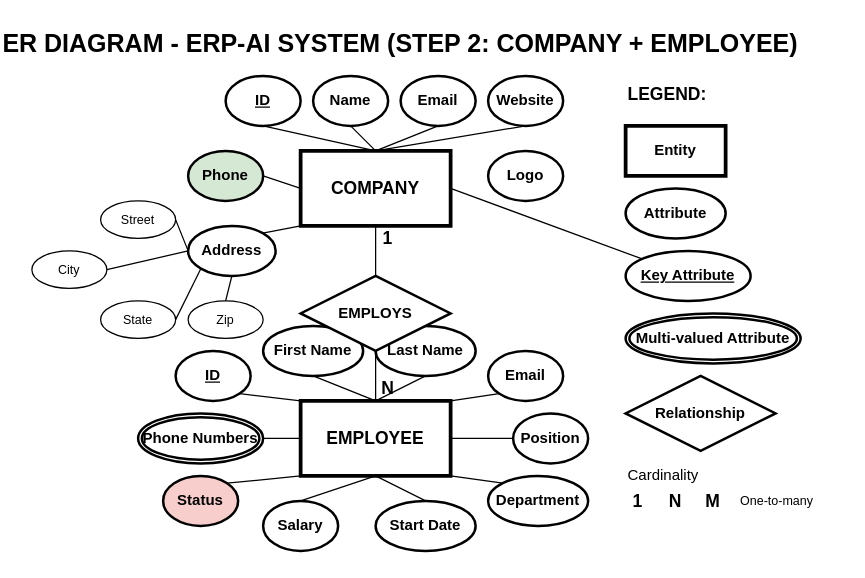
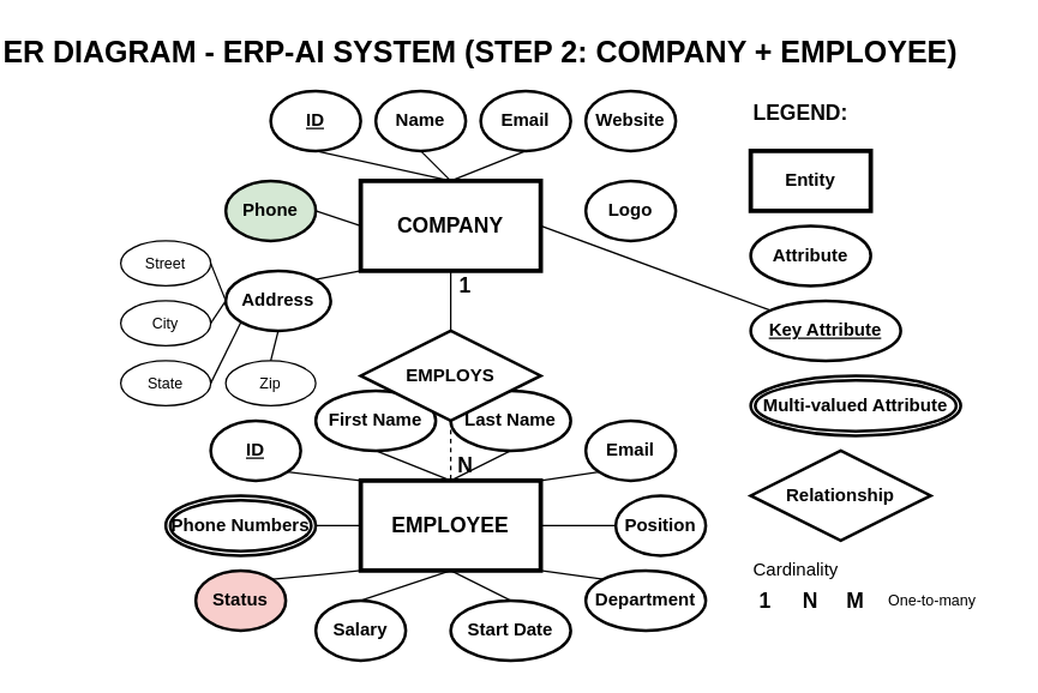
  <mxCell id="0" />
  <mxCell id="1" parent="0" />
  <mxCell id="2" value="ER DIAGRAM - ERP-AI SYSTEM (STEP 2: COMPANY + EMPLOYEE)" style="text;spacingTop=-5;align=center;fontSize=20;fontStyle=1" parent="1" vertex="1"><mxGeometry x="20" y="20" width="600" height="40" as="geometry" /></mxCell>
  <mxCell id="3" value="COMPANY" style="whiteSpace=wrap;align=center;verticalAlign=middle;fontStyle=1;strokeWidth=3;fillColor=#FFFFFF;fontSize=14;" parent="1" vertex="1"><mxGeometry x="240" y="120" width="120" height="60" as="geometry" /></mxCell>
  <mxCell id="4" value="&lt;u&gt;ID&lt;/u&gt;" style="ellipse;whiteSpace=wrap;html=1;align=center;fontStyle=1;strokeWidth=2;fillColor=#FFFFFF;fontSize=12;" parent="1" vertex="1"><mxGeometry x="180" y="60" width="60" height="40" as="geometry" /></mxCell>
  <mxCell id="5" value="Name" style="ellipse;whiteSpace=wrap;html=1;align=center;fontStyle=1;strokeWidth=2;fillColor=#FFFFFF;fontSize=12;" parent="1" vertex="1"><mxGeometry x="250" y="60" width="60" height="40" as="geometry" /></mxCell>
  <mxCell id="6" value="Email" style="ellipse;whiteSpace=wrap;html=1;align=center;fontStyle=1;strokeWidth=2;fillColor=#FFFFFF;fontSize=12;" parent="1" vertex="1"><mxGeometry x="320" y="60" width="60" height="40" as="geometry" /></mxCell>
  <mxCell id="7" value="Website" style="ellipse;whiteSpace=wrap;html=1;align=center;fontStyle=1;strokeWidth=2;fillColor=#FFFFFF;fontSize=12;" parent="1" vertex="1"><mxGeometry x="390" y="60" width="60" height="40" as="geometry" /></mxCell>
  <mxCell id="8" value="Logo" style="ellipse;whiteSpace=wrap;html=1;align=center;fontStyle=1;strokeWidth=2;fillColor=#FFFFFF;fontSize=12;" parent="1" vertex="1"><mxGeometry x="390" y="120" width="60" height="40" as="geometry" /></mxCell>
  <mxCell id="9" value="Phone" style="ellipse;whiteSpace=wrap;html=1;align=center;fontStyle=1;strokeWidth=2;fillColor=#d5e8d4;fontSize=12;" parent="1" vertex="1"><mxGeometry x="150" y="120" width="60" height="40" as="geometry" /></mxCell>
  <mxCell id="10" value="Address" style="ellipse;whiteSpace=wrap;html=1;align=center;fontStyle=1;strokeWidth=2;fillColor=#FFFFFF;fontSize=12;" parent="1" vertex="1"><mxGeometry x="150" y="180" width="70" height="40" as="geometry" /></mxCell>
  <mxCell id="11" value="Street" style="ellipse;whiteSpace=wrap;html=1;align=center;fontStyle=0;strokeWidth=1;fillColor=#FFFFFF;fontSize=10;" parent="1" vertex="1"><mxGeometry x="80" y="160" width="60" height="30" as="geometry" /></mxCell>
- <mxCell id="12" value="City" style="ellipse;whiteSpace=wrap;html=1;align=center;fontStyle=0;strokeWidth=1;fillColor=#FFFFFF;fontSize=10;" parent="1" vertex="1"><mxGeometry x="25" y="200" width="60" height="30" as="geometry" /></mxCell>
+ <mxCell id="12" value="City" style="ellipse;whiteSpace=wrap;html=1;align=center;fontStyle=0;strokeWidth=1;fillColor=#FFFFFF;fontSize=10;" parent="1" vertex="1"><mxGeometry x="80" y="200" width="60" height="30" as="geometry" /></mxCell>
  <mxCell id="13" value="State" style="ellipse;whiteSpace=wrap;html=1;align=center;fontStyle=0;strokeWidth=1;fillColor=#FFFFFF;fontSize=10;" parent="1" vertex="1"><mxGeometry x="80" y="240" width="60" height="30" as="geometry" /></mxCell>
  <mxCell id="14" value="Zip" style="ellipse;whiteSpace=wrap;html=1;align=center;fontStyle=0;strokeWidth=1;fillColor=#FFFFFF;fontSize=10;" parent="1" vertex="1"><mxGeometry x="150" y="240" width="60" height="30" as="geometry" /></mxCell>
  <mxCell id="15" value="" style="endArrow=none;html=1;rounded=0;exitX=0.5;exitY=0;exitDx=0;exitDy=0;entryX=0.5;entryY=1;entryDx=0;entryDy=0;" parent="1" source="3" target="4" edge="1"><mxGeometry relative="1" as="geometry" /></mxCell>
  <mxCell id="16" value="" style="endArrow=none;html=1;rounded=0;exitX=0.5;exitY=0;exitDx=0;exitDy=0;entryX=0.5;entryY=1;entryDx=0;entryDy=0;" parent="1" source="3" target="5" edge="1"><mxGeometry relative="1" as="geometry" /></mxCell>
  <mxCell id="17" value="" style="endArrow=none;html=1;rounded=0;exitX=0.5;exitY=0;exitDx=0;exitDy=0;entryX=0.5;entryY=1;entryDx=0;entryDy=0;" parent="1" source="3" target="6" edge="1"><mxGeometry relative="1" as="geometry" /></mxCell>
- <mxCell id="18" value="" style="endArrow=none;html=1;rounded=0;exitX=0.5;exitY=0;exitDx=0;exitDy=0;entryX=0.5;entryY=1;entryDx=0;entryDy=0;" parent="1" source="3" target="7" edge="1"><mxGeometry relative="1" as="geometry" /></mxCell>
  <mxCell id="19" value="" style="endArrow=none;html=1;rounded=0;exitX=1;exitY=0.5;exitDx=0;exitDy=0;" parent="1" source="3" target="55" edge="1"><mxGeometry relative="1" as="geometry" /></mxCell>
  <mxCell id="20" value="" style="endArrow=none;html=1;rounded=0;exitX=0;exitY=0.5;exitDx=0;exitDy=0;entryX=1;entryY=0.5;entryDx=0;entryDy=0;" parent="1" source="3" target="9" edge="1"><mxGeometry relative="1" as="geometry" /></mxCell>
  <mxCell id="21" value="" style="endArrow=none;html=1;rounded=0;exitX=0;exitY=1;exitDx=0;exitDy=0;entryX=1;entryY=0;entryDx=0;entryDy=0;" parent="1" source="3" target="10" edge="1"><mxGeometry relative="1" as="geometry" /></mxCell>
  <mxCell id="22" value="" style="endArrow=none;html=1;rounded=0;exitX=0;exitY=0.5;exitDx=0;exitDy=0;entryX=1;entryY=0.5;entryDx=0;entryDy=0;" parent="1" source="10" target="11" edge="1"><mxGeometry relative="1" as="geometry" /></mxCell>
  <mxCell id="23" value="" style="endArrow=none;html=1;rounded=0;exitX=0;exitY=0.5;exitDx=0;exitDy=0;entryX=1;entryY=0.5;entryDx=0;entryDy=0;" parent="1" source="10" target="12" edge="1"><mxGeometry relative="1" as="geometry" /></mxCell>
  <mxCell id="24" value="" style="endArrow=none;html=1;rounded=0;exitX=0;exitY=1;exitDx=0;exitDy=0;entryX=1;entryY=0.5;entryDx=0;entryDy=0;" parent="1" source="10" target="13" edge="1"><mxGeometry relative="1" as="geometry" /></mxCell>
  <mxCell id="25" value="" style="endArrow=none;html=1;rounded=0;exitX=0.5;exitY=1;exitDx=0;exitDy=0;entryX=0.5;entryY=0;entryDx=0;entryDy=0;" parent="1" source="10" target="14" edge="1"><mxGeometry relative="1" as="geometry" /></mxCell>
  <mxCell id="26" value="EMPLOYEE" style="whiteSpace=wrap;align=center;verticalAlign=middle;fontStyle=1;strokeWidth=3;fillColor=#FFFFFF;fontSize=14;" parent="1" vertex="1"><mxGeometry x="240" y="320" width="120" height="60" as="geometry" /></mxCell>
  <mxCell id="27" value="&lt;u&gt;ID&lt;/u&gt;" style="ellipse;whiteSpace=wrap;html=1;align=center;fontStyle=1;strokeWidth=2;fillColor=#FFFFFF;fontSize=12;" parent="1" vertex="1"><mxGeometry x="140" y="280" width="60" height="40" as="geometry" /></mxCell>
  <mxCell id="28" value="First Name" style="ellipse;whiteSpace=wrap;html=1;align=center;fontStyle=1;strokeWidth=2;fillColor=#FFFFFF;fontSize=12;" parent="1" vertex="1"><mxGeometry x="210" y="260" width="80" height="40" as="geometry" /></mxCell>
  <mxCell id="29" value="Last Name" style="ellipse;whiteSpace=wrap;html=1;align=center;fontStyle=1;strokeWidth=2;fillColor=#FFFFFF;fontSize=12;" parent="1" vertex="1"><mxGeometry x="300" y="260" width="80" height="40" as="geometry" /></mxCell>
  <mxCell id="30" value="Email" style="ellipse;whiteSpace=wrap;html=1;align=center;fontStyle=1;strokeWidth=2;fillColor=#FFFFFF;fontSize=12;" parent="1" vertex="1"><mxGeometry x="390" y="280" width="60" height="40" as="geometry" /></mxCell>
  <mxCell id="31" value="Position" style="ellipse;whiteSpace=wrap;html=1;align=center;fontStyle=1;strokeWidth=2;fillColor=#FFFFFF;fontSize=12;" parent="1" vertex="1"><mxGeometry x="410" y="330" width="60" height="40" as="geometry" /></mxCell>
  <mxCell id="32" value="Department" style="ellipse;whiteSpace=wrap;html=1;align=center;fontStyle=1;strokeWidth=2;fillColor=#FFFFFF;fontSize=12;" parent="1" vertex="1"><mxGeometry x="390" y="380" width="80" height="40" as="geometry" /></mxCell>
  <mxCell id="33" value="Start Date" style="ellipse;whiteSpace=wrap;html=1;align=center;fontStyle=1;strokeWidth=2;fillColor=#FFFFFF;fontSize=12;" parent="1" vertex="1"><mxGeometry x="300" y="400" width="80" height="40" as="geometry" /></mxCell>
  <mxCell id="34" value="Salary" style="ellipse;whiteSpace=wrap;html=1;align=center;fontStyle=1;strokeWidth=2;fillColor=#FFFFFF;fontSize=12;" parent="1" vertex="1"><mxGeometry x="210" y="400" width="60" height="40" as="geometry" /></mxCell>
  <mxCell id="35" value="Status" style="ellipse;whiteSpace=wrap;html=1;align=center;fontStyle=1;strokeWidth=2;fillColor=#f8cecc;fontSize=12;" parent="1" vertex="1"><mxGeometry x="130" y="380" width="60" height="40" as="geometry" /></mxCell>
  <mxCell id="36" value="Phone Numbers" style="ellipse;shape=doubleEllipse;margin=3;whiteSpace=wrap;html=1;align=center;fontStyle=1;strokeWidth=2;fillColor=#FFFFFF;fontSize=12;" parent="1" vertex="1"><mxGeometry x="110" y="330" width="100" height="40" as="geometry" /></mxCell>
  <mxCell id="37" value="" style="endArrow=none;html=1;rounded=0;exitX=0;exitY=0;exitDx=0;exitDy=0;entryX=1;entryY=1;entryDx=0;entryDy=0;" parent="1" source="26" target="27" edge="1"><mxGeometry relative="1" as="geometry" /></mxCell>
  <mxCell id="38" value="" style="endArrow=none;html=1;rounded=0;exitX=0.5;exitY=0;exitDx=0;exitDy=0;entryX=0.5;entryY=1;entryDx=0;entryDy=0;" parent="1" source="26" target="28" edge="1"><mxGeometry relative="1" as="geometry" /></mxCell>
  <mxCell id="39" value="" style="endArrow=none;html=1;rounded=0;exitX=0.5;exitY=0;exitDx=0;exitDy=0;entryX=0.5;entryY=1;entryDx=0;entryDy=0;" parent="1" source="26" target="29" edge="1"><mxGeometry relative="1" as="geometry" /></mxCell>
  <mxCell id="40" value="" style="endArrow=none;html=1;rounded=0;exitX=1;exitY=0;exitDx=0;exitDy=0;entryX=0;entryY=1;entryDx=0;entryDy=0;" parent="1" source="26" target="30" edge="1"><mxGeometry relative="1" as="geometry" /></mxCell>
  <mxCell id="41" value="" style="endArrow=none;html=1;rounded=0;exitX=1;exitY=0.5;exitDx=0;exitDy=0;entryX=0;entryY=0.5;entryDx=0;entryDy=0;" parent="1" source="26" target="31" edge="1"><mxGeometry relative="1" as="geometry" /></mxCell>
  <mxCell id="42" value="" style="endArrow=none;html=1;rounded=0;exitX=1;exitY=1;exitDx=0;exitDy=0;entryX=0;entryY=0;entryDx=0;entryDy=0;" parent="1" source="26" target="32" edge="1"><mxGeometry relative="1" as="geometry" /></mxCell>
  <mxCell id="43" value="" style="endArrow=none;html=1;rounded=0;exitX=0.5;exitY=1;exitDx=0;exitDy=0;entryX=0.5;entryY=0;entryDx=0;entryDy=0;" parent="1" source="26" target="33" edge="1"><mxGeometry relative="1" as="geometry" /></mxCell>
  <mxCell id="44" value="" style="endArrow=none;html=1;rounded=0;exitX=0.5;exitY=1;exitDx=0;exitDy=0;entryX=0.5;entryY=0;entryDx=0;entryDy=0;" parent="1" source="26" target="34" edge="1"><mxGeometry relative="1" as="geometry" /></mxCell>
  <mxCell id="45" value="" style="endArrow=none;html=1;rounded=0;exitX=0;exitY=1;exitDx=0;exitDy=0;entryX=1;entryY=0;entryDx=0;entryDy=0;" parent="1" source="26" target="35" edge="1"><mxGeometry relative="1" as="geometry" /></mxCell>
  <mxCell id="46" value="" style="endArrow=none;html=1;rounded=0;exitX=0;exitY=0.5;exitDx=0;exitDy=0;entryX=1;entryY=0.5;entryDx=0;entryDy=0;" parent="1" source="26" target="36" edge="1"><mxGeometry relative="1" as="geometry" /></mxCell>
  <mxCell id="47" value="EMPLOYS" style="shape=rhombus;perimeter=rhombusPerimeter;whiteSpace=wrap;html=1;align=center;fontStyle=1;strokeWidth=2;fillColor=#FFFFFF;fontSize=12;" parent="1" vertex="1"><mxGeometry x="240" y="220" width="120" height="60" as="geometry" /></mxCell>
  <mxCell id="48" value="" style="endArrow=none;html=1;rounded=0;exitX=0.5;exitY=1;exitDx=0;exitDy=0;entryX=0.5;entryY=0;entryDx=0;entryDy=0;" parent="1" source="3" target="47" edge="1"><mxGeometry relative="1" as="geometry" /></mxCell>
- <mxCell id="49" value="" style="endArrow=none;html=1;rounded=0;exitX=0.5;exitY=1;exitDx=0;exitDy=0;entryX=0.5;entryY=0;entryDx=0;entryDy=0;" parent="1" source="47" target="26" edge="1"><mxGeometry relative="1" as="geometry" /></mxCell>
+ <mxCell id="49" value="" style="endArrow=none;html=1;rounded=0;exitX=0.5;exitY=1;exitDx=0;exitDy=0;entryX=0.5;entryY=0;entryDx=0;entryDy=0;dashed=1;" parent="1" source="47" target="26" edge="1"><mxGeometry relative="1" as="geometry" /></mxCell>
  <mxCell id="50" value="1" style="text;html=1;strokeColor=none;fillColor=none;align=center;verticalAlign=middle;whiteSpace=wrap;rounded=0;fontSize=14;fontStyle=1" parent="1" vertex="1"><mxGeometry x="300" y="180" width="20" height="20" as="geometry" /></mxCell>
  <mxCell id="51" value="N" style="text;html=1;strokeColor=none;fillColor=none;align=center;verticalAlign=middle;whiteSpace=wrap;rounded=0;fontSize=14;fontStyle=1" parent="1" vertex="1"><mxGeometry x="300" y="300" width="20" height="20" as="geometry" /></mxCell>
  <mxCell id="52" value="LEGEND:" style="text;html=1;strokeColor=none;fillColor=none;align=left;verticalAlign=middle;whiteSpace=wrap;rounded=0;fontStyle=1;fontSize=14;" vertex="1" parent="1"><mxGeometry x="500" y="60" width="80" height="30" as="geometry" /></mxCell>
  <mxCell id="53" value="Entity" style="whiteSpace=wrap;align=center;verticalAlign=middle;fontStyle=1;strokeWidth=3;fillColor=#FFFFFF;fontSize=12;" vertex="1" parent="1"><mxGeometry x="500" y="100" width="80" height="40" as="geometry" /></mxCell>
  <mxCell id="54" value="Attribute" style="ellipse;whiteSpace=wrap;html=1;align=center;fontStyle=1;strokeWidth=2;fillColor=#FFFFFF;fontSize=12;" vertex="1" parent="1"><mxGeometry x="500" y="150" width="80" height="40" as="geometry" /></mxCell>
  <mxCell id="55" value="&lt;u&gt;Key Attribute&lt;/u&gt;" style="ellipse;whiteSpace=wrap;html=1;align=center;fontStyle=1;strokeWidth=2;fillColor=#FFFFFF;fontSize=12;" vertex="1" parent="1"><mxGeometry x="500" y="200" width="100" height="40" as="geometry" /></mxCell>
  <mxCell id="56" value="Multi-valued Attribute" style="ellipse;shape=doubleEllipse;margin=3;whiteSpace=wrap;html=1;align=center;fontStyle=1;strokeWidth=2;fillColor=#FFFFFF;fontSize=12;" vertex="1" parent="1"><mxGeometry x="500" y="250" width="140" height="40" as="geometry" /></mxCell>
  <mxCell id="57" value="Relationship" style="shape=rhombus;perimeter=rhombusPerimeter;whiteSpace=wrap;html=1;align=center;fontStyle=1;strokeWidth=2;fillColor=#FFFFFF;fontSize=12;" vertex="1" parent="1"><mxGeometry x="500" y="300" width="120" height="60" as="geometry" /></mxCell>
  <mxCell id="58" value="Cardinality" style="text;html=1;strokeColor=none;fillColor=none;align=left;verticalAlign=middle;whiteSpace=wrap;rounded=0;fontSize=12;" vertex="1" parent="1"><mxGeometry x="500" y="370" width="80" height="20" as="geometry" /></mxCell>
  <mxCell id="59" value="1" style="text;html=1;strokeColor=none;fillColor=none;align=center;verticalAlign=middle;whiteSpace=wrap;rounded=0;fontSize=14;fontStyle=1" vertex="1" parent="1"><mxGeometry x="500" y="390" width="20" height="20" as="geometry" /></mxCell>
  <mxCell id="60" value="N" style="text;html=1;strokeColor=none;fillColor=none;align=center;verticalAlign=middle;whiteSpace=wrap;rounded=0;fontSize=14;fontStyle=1" vertex="1" parent="1"><mxGeometry x="530" y="390" width="20" height="20" as="geometry" /></mxCell>
  <mxCell id="61" value="M" style="text;html=1;strokeColor=none;fillColor=none;align=center;verticalAlign=middle;whiteSpace=wrap;rounded=0;fontSize=14;fontStyle=1" vertex="1" parent="1"><mxGeometry x="560" y="390" width="20" height="20" as="geometry" /></mxCell>
  <mxCell id="62" value="One-to-many" style="text;html=1;strokeColor=none;fillColor=none;align=left;verticalAlign=middle;whiteSpace=wrap;rounded=0;fontSize=10;" vertex="1" parent="1"><mxGeometry x="590" y="390" width="80" height="20" as="geometry" /></mxCell>
